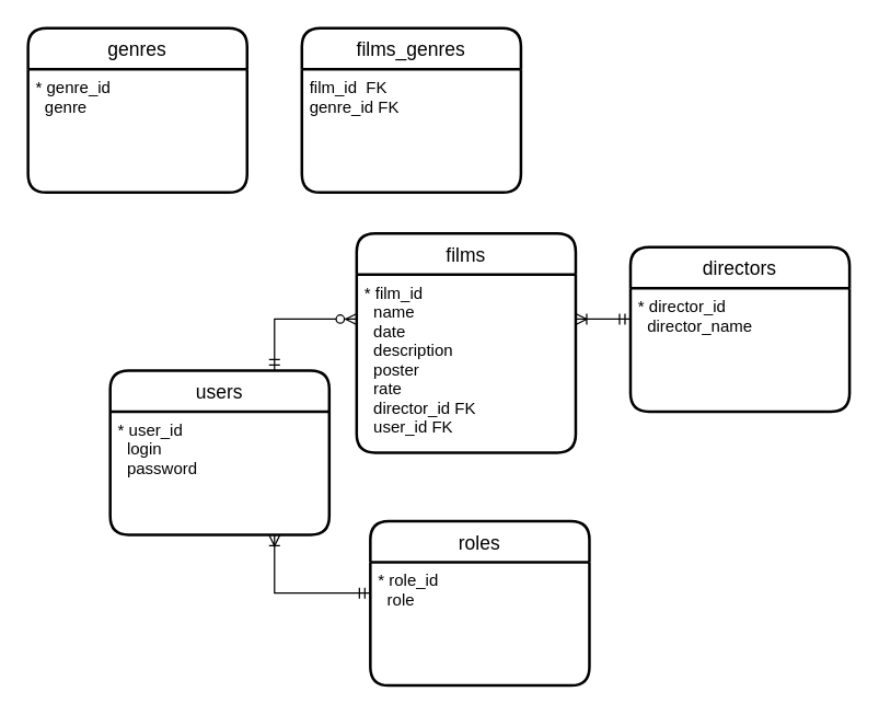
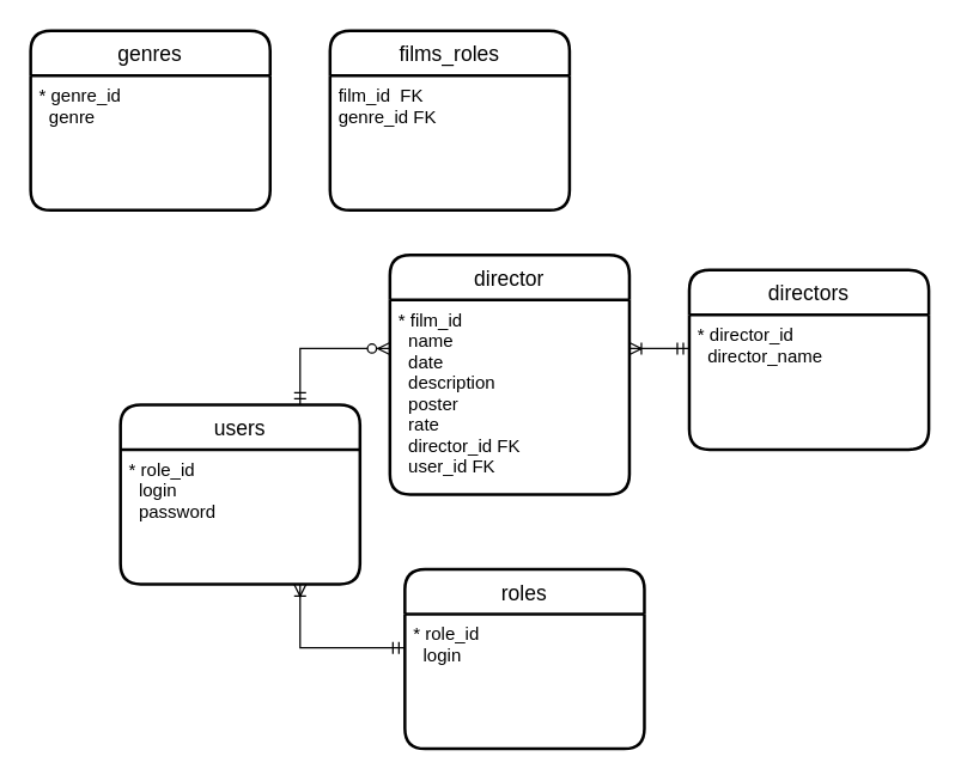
  <mxCell id="0" />
  <mxCell id="1" parent="0" />
- <mxCell id="2" value="films" style="swimlane;childLayout=stackLayout;horizontal=1;startSize=30;horizontalStack=0;rounded=1;fontSize=14;fontStyle=0;strokeWidth=2;resizeParent=0;resizeLast=1;shadow=0;dashed=0;align=center;" parent="1" vertex="1"><mxGeometry x="260" y="170" width="160" height="160" as="geometry" /></mxCell>
+ <mxCell id="2" value="director" style="swimlane;childLayout=stackLayout;horizontal=1;startSize=30;horizontalStack=0;rounded=1;fontSize=14;fontStyle=0;strokeWidth=2;resizeParent=0;resizeLast=1;shadow=0;dashed=0;align=center;" parent="1" vertex="1"><mxGeometry x="260" y="170" width="160" height="160" as="geometry" /></mxCell>
  <mxCell id="3" value="* film_id&#10;  name&#10;  date&#10;  description&#10;  poster&#10;  rate&#10;  director_id FK&#10;  user_id FK" style="align=left;strokeColor=none;fillColor=none;spacingLeft=4;fontSize=12;verticalAlign=top;resizable=0;rotatable=0;part=1;" parent="2" vertex="1"><mxGeometry y="30" width="160" height="130" as="geometry" /></mxCell>
- <mxCell id="4" value="films_genres" style="swimlane;childLayout=stackLayout;horizontal=1;startSize=30;horizontalStack=0;rounded=1;fontSize=14;fontStyle=0;strokeWidth=2;resizeParent=0;resizeLast=1;shadow=0;dashed=0;align=center;" parent="1" vertex="1"><mxGeometry x="220" y="20" width="160" height="120" as="geometry" /></mxCell>
+ <mxCell id="4" value="films_roles" style="swimlane;childLayout=stackLayout;horizontal=1;startSize=30;horizontalStack=0;rounded=1;fontSize=14;fontStyle=0;strokeWidth=2;resizeParent=0;resizeLast=1;shadow=0;dashed=0;align=center;" parent="1" vertex="1"><mxGeometry x="220" y="20" width="160" height="120" as="geometry" /></mxCell>
  <mxCell id="5" value="film_id  FK&#10;genre_id FK" style="align=left;strokeColor=none;fillColor=none;spacingLeft=4;fontSize=12;verticalAlign=top;resizable=0;rotatable=0;part=1;" parent="4" vertex="1"><mxGeometry y="30" width="160" height="90" as="geometry" /></mxCell>
  <mxCell id="6" value="genres" style="swimlane;childLayout=stackLayout;horizontal=1;startSize=30;horizontalStack=0;rounded=1;fontSize=14;fontStyle=0;strokeWidth=2;resizeParent=0;resizeLast=1;shadow=0;dashed=0;align=center;" parent="1" vertex="1"><mxGeometry x="20" y="20" width="160" height="120" as="geometry" /></mxCell>
  <mxCell id="7" value="* genre_id&#10;  genre" style="align=left;strokeColor=none;fillColor=none;spacingLeft=4;fontSize=12;verticalAlign=top;resizable=0;rotatable=0;part=1;" parent="6" vertex="1"><mxGeometry y="30" width="160" height="90" as="geometry" /></mxCell>
  <mxCell id="8" value="users" style="swimlane;childLayout=stackLayout;horizontal=1;startSize=30;horizontalStack=0;rounded=1;fontSize=14;fontStyle=0;strokeWidth=2;resizeParent=0;resizeLast=1;shadow=0;dashed=0;align=center;" parent="1" vertex="1"><mxGeometry x="80" y="270" width="160" height="120" as="geometry" /></mxCell>
- <mxCell id="9" value="* user_id&#10;  login&#10;  password" style="align=left;strokeColor=none;fillColor=none;spacingLeft=4;fontSize=12;verticalAlign=top;resizable=0;rotatable=0;part=1;" parent="8" vertex="1"><mxGeometry y="30" width="160" height="90" as="geometry" /></mxCell>
+ <mxCell id="9" value="* role_id&#10;  login&#10;  password" style="align=left;strokeColor=none;fillColor=none;spacingLeft=4;fontSize=12;verticalAlign=top;resizable=0;rotatable=0;part=1;" parent="8" vertex="1"><mxGeometry y="30" width="160" height="90" as="geometry" /></mxCell>
  <mxCell id="10" value="" style="edgeStyle=orthogonalEdgeStyle;fontSize=12;html=1;endArrow=ERzeroToMany;startArrow=ERmandOne;rounded=0;exitX=0.75;exitY=0;exitDx=0;exitDy=0;entryX=0;entryY=0.25;entryDx=0;entryDy=0;" parent="1" source="8" target="3" edge="1"><mxGeometry width="100" height="100" relative="1" as="geometry"><mxPoint x="390" y="370" as="sourcePoint" /><mxPoint x="160" y="300" as="targetPoint" /></mxGeometry></mxCell>
  <mxCell id="11" value="roles" style="swimlane;childLayout=stackLayout;horizontal=1;startSize=30;horizontalStack=0;rounded=1;fontSize=14;fontStyle=0;strokeWidth=2;resizeParent=0;resizeLast=1;shadow=0;dashed=0;align=center;" parent="1" vertex="1"><mxGeometry x="270" y="380" width="160" height="120" as="geometry" /></mxCell>
- <mxCell id="12" value="* role_id&#10;  role" style="align=left;strokeColor=none;fillColor=none;spacingLeft=4;fontSize=12;verticalAlign=top;resizable=0;rotatable=0;part=1;" parent="11" vertex="1"><mxGeometry y="30" width="160" height="90" as="geometry" /></mxCell>
+ <mxCell id="12" value="* role_id&#10;  login" style="align=left;strokeColor=none;fillColor=none;spacingLeft=4;fontSize=12;verticalAlign=top;resizable=0;rotatable=0;part=1;" parent="11" vertex="1"><mxGeometry y="30" width="160" height="90" as="geometry" /></mxCell>
  <mxCell id="13" value="directors" style="swimlane;childLayout=stackLayout;horizontal=1;startSize=30;horizontalStack=0;rounded=1;fontSize=14;fontStyle=0;strokeWidth=2;resizeParent=0;resizeLast=1;shadow=0;dashed=0;align=center;" parent="1" vertex="1"><mxGeometry x="460" y="180" width="160" height="120" as="geometry" /></mxCell>
  <mxCell id="14" value="* director_id&#10;  director_name" style="align=left;strokeColor=none;fillColor=none;spacingLeft=4;fontSize=12;verticalAlign=top;resizable=0;rotatable=0;part=1;" parent="13" vertex="1"><mxGeometry y="30" width="160" height="90" as="geometry" /></mxCell>
  <mxCell id="15" value="" style="edgeStyle=orthogonalEdgeStyle;fontSize=12;html=1;endArrow=ERoneToMany;startArrow=ERmandOne;rounded=0;exitX=0;exitY=0.25;exitDx=0;exitDy=0;entryX=1;entryY=0.25;entryDx=0;entryDy=0;" parent="1" source="14" target="3" edge="1"><mxGeometry width="100" height="100" relative="1" as="geometry"><mxPoint x="230" y="232.5" as="sourcePoint" /><mxPoint x="420" y="222.5" as="targetPoint" /><Array as="points" /></mxGeometry></mxCell>
  <mxCell id="16" value="" style="edgeStyle=orthogonalEdgeStyle;fontSize=12;html=1;endArrow=ERoneToMany;startArrow=ERmandOne;rounded=0;exitX=0;exitY=0.25;exitDx=0;exitDy=0;entryX=0.75;entryY=1;entryDx=0;entryDy=0;" parent="1" source="12" target="9" edge="1"><mxGeometry width="100" height="100" relative="1" as="geometry"><mxPoint x="430" y="242.5" as="sourcePoint" /><mxPoint x="300" y="430" as="targetPoint" /><Array as="points" /></mxGeometry></mxCell>
